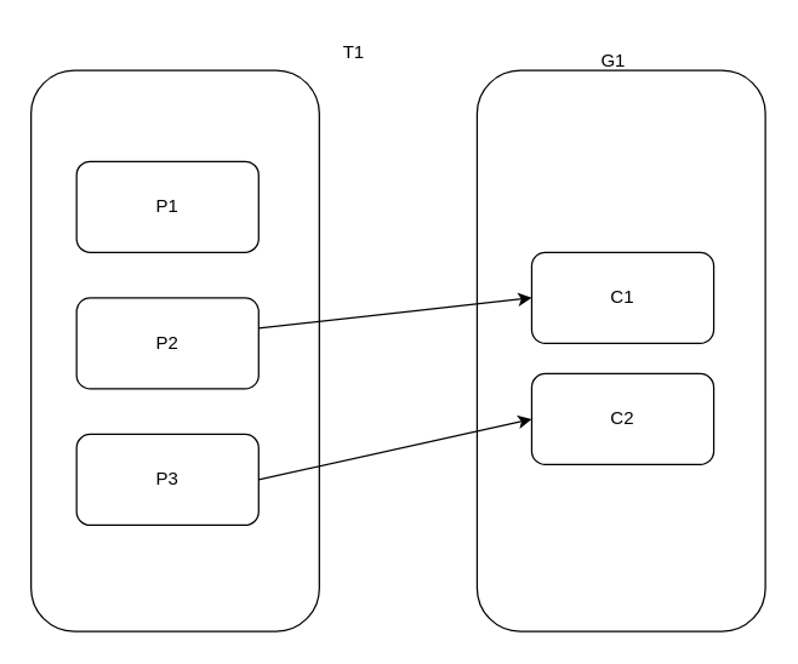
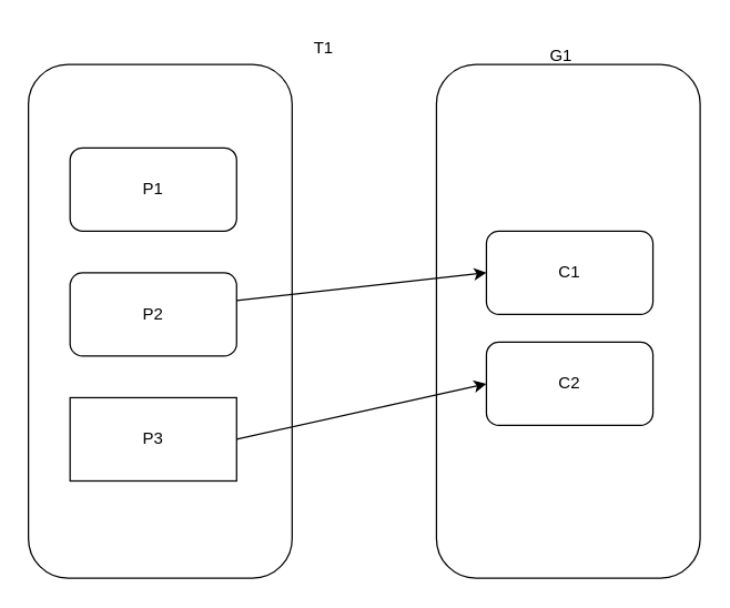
  <mxCell id="0" />
  <mxCell id="1" parent="0" />
  <mxCell id="2" value="" style="rounded=1;whiteSpace=wrap;html=1;" vertex="1" parent="1"><mxGeometry x="20" y="46" width="190" height="370" as="geometry" /></mxCell>
  <mxCell id="3" value="" style="rounded=1;whiteSpace=wrap;html=1;" vertex="1" parent="1"><mxGeometry x="314" y="46" width="190" height="370" as="geometry" /></mxCell>
  <mxCell id="4" value="P1" style="rounded=1;whiteSpace=wrap;html=1;" vertex="1" parent="1"><mxGeometry x="50" y="106" width="120" height="60" as="geometry" /></mxCell>
  <mxCell id="5" value="P2" style="rounded=1;whiteSpace=wrap;html=1;" vertex="1" parent="1"><mxGeometry x="50" y="196" width="120" height="60" as="geometry" /></mxCell>
- <mxCell id="6" value="P3" style="rounded=1;whiteSpace=wrap;html=1;" vertex="1" parent="1"><mxGeometry x="50" y="286" width="120" height="60" as="geometry" /></mxCell>
+ <mxCell id="6" value="P3" style="whiteSpace=wrap;html=1;rounded=0;" vertex="1" parent="1"><mxGeometry x="50" y="286" width="120" height="60" as="geometry" /></mxCell>
  <mxCell id="7" value="C1" style="rounded=1;whiteSpace=wrap;html=1;" vertex="1" parent="1"><mxGeometry x="350" y="166" width="120" height="60" as="geometry" /></mxCell>
  <mxCell id="8" value="C2" style="rounded=1;whiteSpace=wrap;html=1;" vertex="1" parent="1"><mxGeometry x="350" y="246" width="120" height="60" as="geometry" /></mxCell>
  <mxCell id="9" value="" style="endArrow=classic;html=1;exitX=1;exitY=0.5;exitDx=0;exitDy=0;" edge="1" parent="1"><mxGeometry width="50" height="50" relative="1" as="geometry"><mxPoint x="170" y="216" as="sourcePoint" /><mxPoint x="350" y="196" as="targetPoint" /></mxGeometry></mxCell>
  <mxCell id="10" value="" style="endArrow=classic;html=1;entryX=0;entryY=0.5;entryDx=0;entryDy=0;exitX=1;exitY=0.5;exitDx=0;exitDy=0;" edge="1" parent="1" source="6" target="8"><mxGeometry width="50" height="50" relative="1" as="geometry"><mxPoint x="190" y="156" as="sourcePoint" /><mxPoint x="370" y="216" as="targetPoint" /></mxGeometry></mxCell>
  <mxCell id="11" value="T1" style="text;strokeColor=none;fillColor=none;align=left;verticalAlign=top;spacingLeft=4;spacingRight=4;overflow=hidden;rotatable=0;points=[[0,0.5],[1,0.5]];portConstraint=eastwest;" vertex="1" parent="1"><mxGeometry x="220" y="20" width="60" height="26" as="geometry" /></mxCell>
  <mxCell id="12" value="G1" style="text;strokeColor=none;fillColor=none;align=left;verticalAlign=top;spacingLeft=4;spacingRight=4;overflow=hidden;rotatable=0;points=[[0,0.5],[1,0.5]];portConstraint=eastwest;" vertex="1" parent="1"><mxGeometry x="390" y="26" width="80" height="20" as="geometry" /></mxCell>
